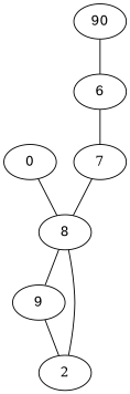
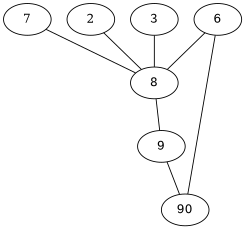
  strict graph {
    6
    7
    8
    9
    n5 [label=90]
    2
-   3 [label=0]
-   6 -- 7
+   3
+   6 -- 8
    7 -- 8
    8 -- 9
-   9 -- 2
+   9 -- n5
    n5 -- 6
    2 -- 8
    3 -- 8
  }
